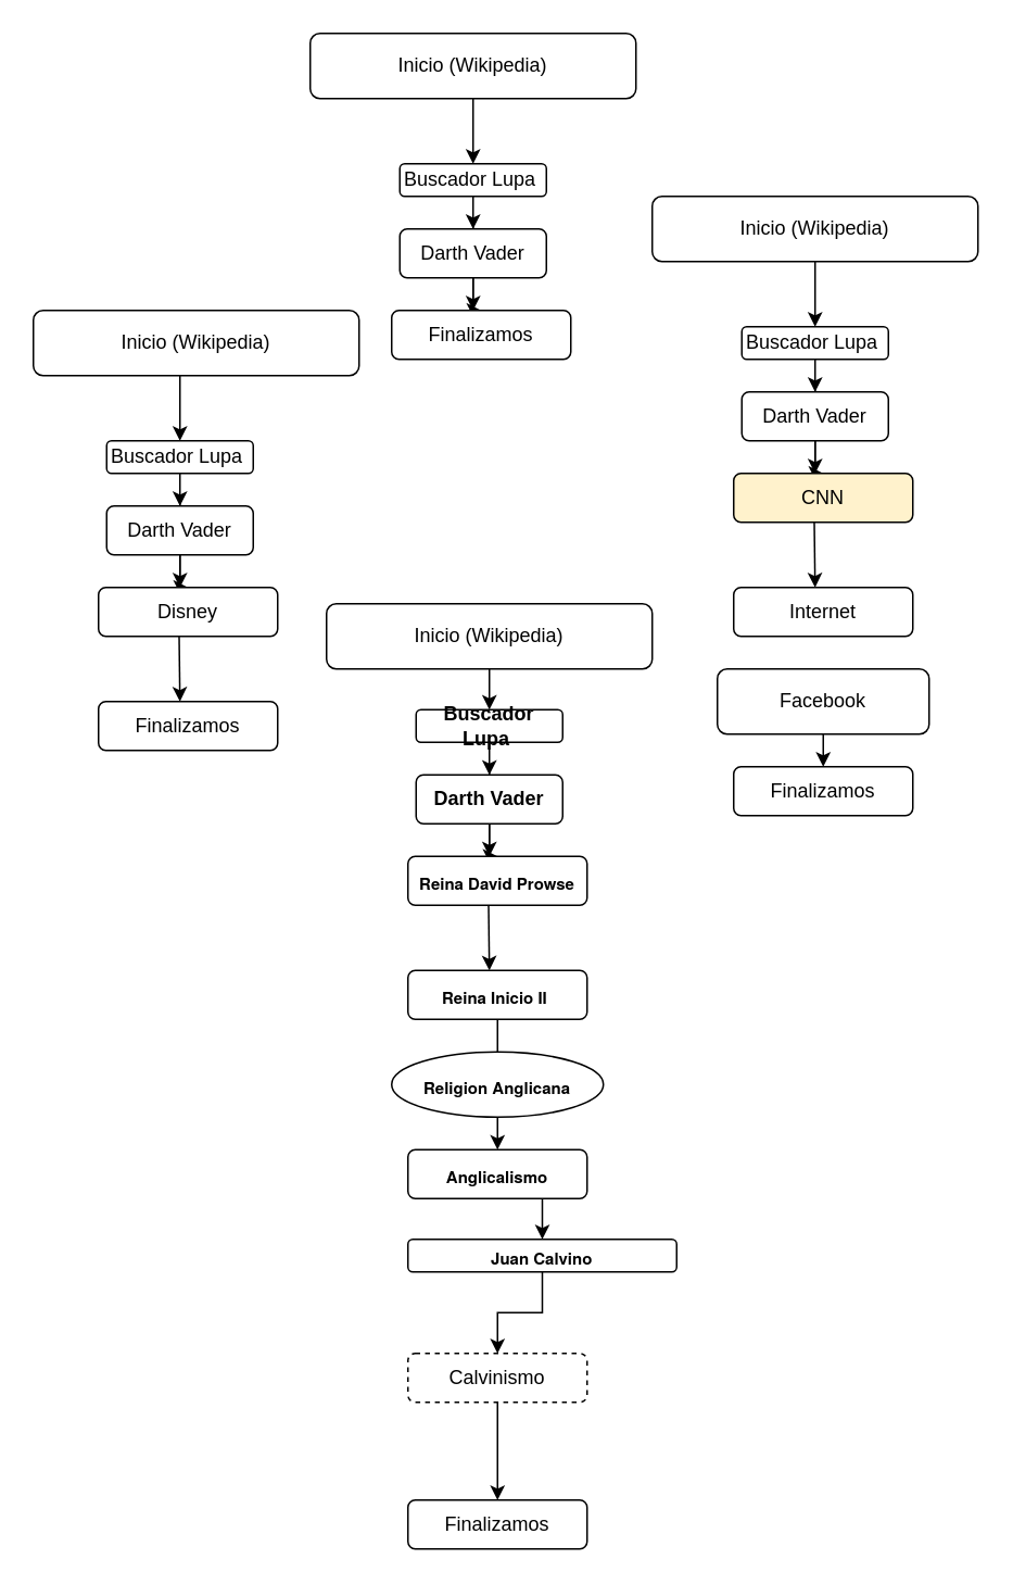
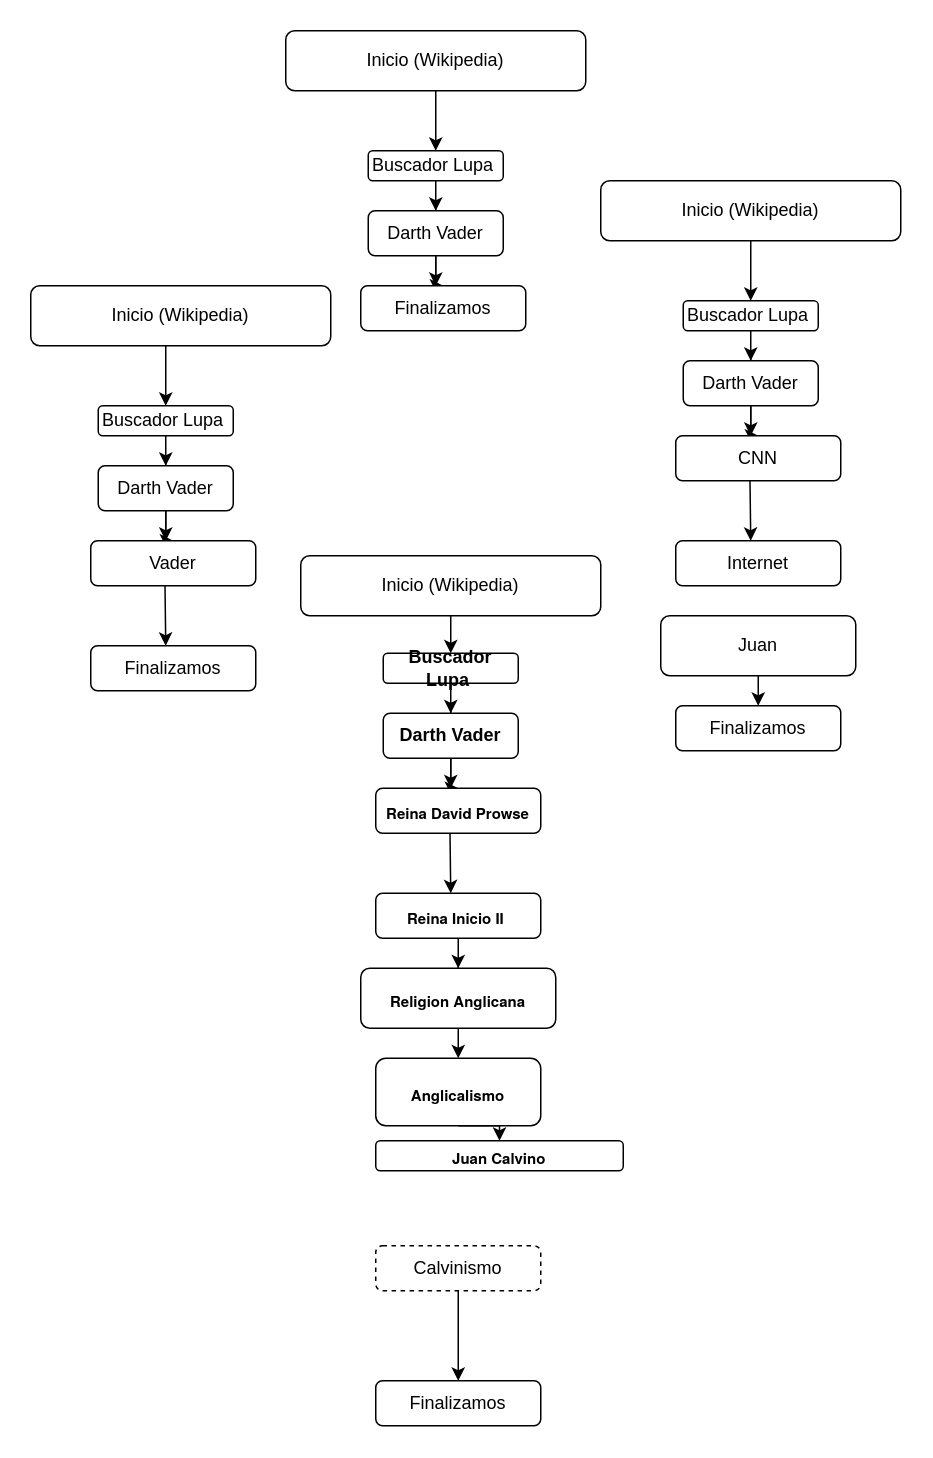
  <mxCell id="0" />
  <mxCell id="1" parent="0" />
  <mxCell id="2" value="Inicio (Wikipedia)" style="rounded=1;whiteSpace=wrap;html=1;" vertex="1" parent="1"><mxGeometry x="190" y="20" width="200" height="40" as="geometry" /></mxCell>
  <mxCell id="3" value="" style="endArrow=classic;html=1;rounded=0;exitX=0.5;exitY=1;exitDx=0;exitDy=0;" edge="1" parent="1" source="2"><mxGeometry width="50" height="50" relative="1" as="geometry"><mxPoint x="300" y="300" as="sourcePoint" /><mxPoint x="290" y="100" as="targetPoint" /></mxGeometry></mxCell>
  <mxCell id="4" value="" style="edgeStyle=orthogonalEdgeStyle;rounded=0;orthogonalLoop=1;jettySize=auto;html=1;" edge="1" parent="1" source="5" target="8"><mxGeometry relative="1" as="geometry" /></mxCell>
  <mxCell id="5" value="Buscador Lupa&amp;nbsp;" style="rounded=1;whiteSpace=wrap;html=1;" vertex="1" parent="1"><mxGeometry x="245" y="100" width="90" height="20" as="geometry" /></mxCell>
  <mxCell id="6" style="edgeStyle=orthogonalEdgeStyle;rounded=0;orthogonalLoop=1;jettySize=auto;html=1;exitX=0.5;exitY=1;exitDx=0;exitDy=0;" edge="1" parent="1" source="8"><mxGeometry relative="1" as="geometry"><mxPoint x="290" y="190" as="targetPoint" /></mxGeometry></mxCell>
  <mxCell id="7" value="" style="edgeStyle=orthogonalEdgeStyle;rounded=0;orthogonalLoop=1;jettySize=auto;html=1;" edge="1" parent="1" source="8" target="9"><mxGeometry relative="1" as="geometry" /></mxCell>
  <mxCell id="8" value="Darth Vader" style="rounded=1;whiteSpace=wrap;html=1;" vertex="1" parent="1"><mxGeometry x="245" y="140" width="90" height="30" as="geometry" /></mxCell>
  <mxCell id="9" value="Finalizamos" style="rounded=1;whiteSpace=wrap;html=1;" vertex="1" parent="1"><mxGeometry x="240" y="190" width="110" height="30" as="geometry" /></mxCell>
  <mxCell id="10" value="" style="endArrow=classic;html=1;rounded=0;exitX=0.5;exitY=1;exitDx=0;exitDy=0;" edge="1" parent="1"><mxGeometry width="50" height="50" relative="1" as="geometry"><mxPoint x="110" y="230" as="sourcePoint" /><mxPoint x="110" y="270" as="targetPoint" /></mxGeometry></mxCell>
  <mxCell id="11" value="" style="edgeStyle=orthogonalEdgeStyle;rounded=0;orthogonalLoop=1;jettySize=auto;html=1;" edge="1" parent="1" source="12" target="15"><mxGeometry relative="1" as="geometry" /></mxCell>
  <mxCell id="12" value="Buscador Lupa&amp;nbsp;" style="rounded=1;whiteSpace=wrap;html=1;" vertex="1" parent="1"><mxGeometry x="65" y="270" width="90" height="20" as="geometry" /></mxCell>
  <mxCell id="13" style="edgeStyle=orthogonalEdgeStyle;rounded=0;orthogonalLoop=1;jettySize=auto;html=1;exitX=0.5;exitY=1;exitDx=0;exitDy=0;" edge="1" parent="1" source="15"><mxGeometry relative="1" as="geometry"><mxPoint x="110" y="360" as="targetPoint" /></mxGeometry></mxCell>
  <mxCell id="14" value="" style="edgeStyle=orthogonalEdgeStyle;rounded=0;orthogonalLoop=1;jettySize=auto;html=1;" edge="1" parent="1" source="15" target="16"><mxGeometry relative="1" as="geometry" /></mxCell>
  <mxCell id="15" value="Darth Vader" style="rounded=1;whiteSpace=wrap;html=1;" vertex="1" parent="1"><mxGeometry x="65" y="310" width="90" height="30" as="geometry" /></mxCell>
- <mxCell id="16" value="Disney" style="rounded=1;whiteSpace=wrap;html=1;" vertex="1" parent="1"><mxGeometry x="60" y="360" width="110" height="30" as="geometry" /></mxCell>
+ <mxCell id="16" value="Vader" style="rounded=1;whiteSpace=wrap;html=1;" vertex="1" parent="1"><mxGeometry x="60" y="360" width="110" height="30" as="geometry" /></mxCell>
  <mxCell id="17" value="Inicio (Wikipedia)" style="rounded=1;whiteSpace=wrap;html=1;" vertex="1" parent="1"><mxGeometry y="190" width="200" height="40" as="geometry" x="20" /></mxCell>
  <mxCell id="18" value="" style="endArrow=classic;html=1;rounded=0;" edge="1" parent="1"><mxGeometry width="50" height="50" relative="1" as="geometry"><mxPoint x="109.5" y="390" as="sourcePoint" /><mxPoint x="110" y="430" as="targetPoint" /></mxGeometry></mxCell>
  <mxCell id="19" value="Finalizamos" style="rounded=1;whiteSpace=wrap;html=1;" vertex="1" parent="1"><mxGeometry x="60" y="430" width="110" height="30" as="geometry" /></mxCell>
  <mxCell id="20" value="" style="endArrow=classic;html=1;rounded=0;exitX=0.5;exitY=1;exitDx=0;exitDy=0;" edge="1" parent="1"><mxGeometry width="50" height="50" relative="1" as="geometry"><mxPoint x="500" y="160" as="sourcePoint" /><mxPoint x="500" y="200" as="targetPoint" /></mxGeometry></mxCell>
  <mxCell id="21" value="" style="edgeStyle=orthogonalEdgeStyle;rounded=0;orthogonalLoop=1;jettySize=auto;html=1;" edge="1" parent="1" source="22" target="25"><mxGeometry relative="1" as="geometry" /></mxCell>
  <mxCell id="22" value="Buscador Lupa&amp;nbsp;" style="rounded=1;whiteSpace=wrap;html=1;" vertex="1" parent="1"><mxGeometry x="455" y="200" width="90" height="20" as="geometry" /></mxCell>
  <mxCell id="23" style="edgeStyle=orthogonalEdgeStyle;rounded=0;orthogonalLoop=1;jettySize=auto;html=1;exitX=0.5;exitY=1;exitDx=0;exitDy=0;" edge="1" parent="1" source="25"><mxGeometry relative="1" as="geometry"><mxPoint x="500" y="290" as="targetPoint" /></mxGeometry></mxCell>
  <mxCell id="24" value="" style="edgeStyle=orthogonalEdgeStyle;rounded=0;orthogonalLoop=1;jettySize=auto;html=1;" edge="1" parent="1" source="25" target="26"><mxGeometry relative="1" as="geometry" /></mxCell>
  <mxCell id="25" value="Darth Vader" style="rounded=1;whiteSpace=wrap;html=1;" vertex="1" parent="1"><mxGeometry x="455" y="240" width="90" height="30" as="geometry" /></mxCell>
- <mxCell id="26" value="CNN" style="rounded=1;whiteSpace=wrap;html=1;fillColor=#fff2cc;" vertex="1" parent="1"><mxGeometry x="450" y="290" width="110" height="30" as="geometry" /></mxCell>
+ <mxCell id="26" value="CNN" style="rounded=1;whiteSpace=wrap;html=1;" vertex="1" parent="1"><mxGeometry x="450" y="290" width="110" height="30" as="geometry" /></mxCell>
  <mxCell id="27" value="" style="endArrow=classic;html=1;rounded=0;" edge="1" parent="1"><mxGeometry width="50" height="50" relative="1" as="geometry"><mxPoint x="499.5" y="320" as="sourcePoint" /><mxPoint x="500" y="360" as="targetPoint" /></mxGeometry></mxCell>
  <mxCell id="28" value="Internet" style="rounded=1;whiteSpace=wrap;html=1;" vertex="1" parent="1"><mxGeometry x="450" y="360" width="110" height="30" as="geometry" /></mxCell>
  <mxCell id="29" value="Inicio (Wikipedia)" style="rounded=1;whiteSpace=wrap;html=1;" vertex="1" parent="1"><mxGeometry x="400" y="120" width="200" height="40" as="geometry" /></mxCell>
  <mxCell id="30" style="edgeStyle=orthogonalEdgeStyle;rounded=0;orthogonalLoop=1;jettySize=auto;html=1;exitX=0.5;exitY=1;exitDx=0;exitDy=0;entryX=0.5;entryY=0;entryDx=0;entryDy=0;" edge="1" parent="1" source="31" target="32"><mxGeometry relative="1" as="geometry" /></mxCell>
- <mxCell id="31" value="Facebook" style="rounded=1;whiteSpace=wrap;html=1;" vertex="1" parent="1"><mxGeometry x="440" y="410" width="130" height="40" as="geometry" /></mxCell>
+ <mxCell id="31" value="Juan" style="rounded=1;whiteSpace=wrap;html=1;" vertex="1" parent="1"><mxGeometry x="440" y="410" width="130" height="40" as="geometry" /></mxCell>
  <mxCell id="32" value="Finalizamos" style="rounded=1;whiteSpace=wrap;html=1;" vertex="1" parent="1"><mxGeometry x="450" y="470" width="110" height="30" as="geometry" /></mxCell>
  <mxCell id="33" value="" style="endArrow=classic;html=1;rounded=0;exitX=0.5;exitY=1;exitDx=0;exitDy=0;fontStyle=1" edge="1" parent="1"><mxGeometry width="50" height="50" relative="1" as="geometry"><mxPoint x="300" y="395" as="sourcePoint" /><mxPoint x="300" y="435" as="targetPoint" /></mxGeometry></mxCell>
  <mxCell id="34" value="" style="edgeStyle=orthogonalEdgeStyle;rounded=0;orthogonalLoop=1;jettySize=auto;html=1;fontStyle=1" edge="1" parent="1" source="35" target="38"><mxGeometry relative="1" as="geometry" /></mxCell>
  <mxCell id="35" value="Buscador Lupa&amp;nbsp;" style="rounded=1;whiteSpace=wrap;html=1;fontStyle=1" vertex="1" parent="1"><mxGeometry x="255" y="435" width="90" height="20" as="geometry" /></mxCell>
  <mxCell id="36" style="edgeStyle=orthogonalEdgeStyle;rounded=0;orthogonalLoop=1;jettySize=auto;html=1;exitX=0.5;exitY=1;exitDx=0;exitDy=0;fontStyle=1" edge="1" parent="1" source="38"><mxGeometry relative="1" as="geometry"><mxPoint x="300" y="525" as="targetPoint" /></mxGeometry></mxCell>
  <mxCell id="37" value="" style="edgeStyle=orthogonalEdgeStyle;rounded=0;orthogonalLoop=1;jettySize=auto;html=1;fontStyle=1" edge="1" parent="1" source="38" target="39"><mxGeometry relative="1" as="geometry" /></mxCell>
  <mxCell id="38" value="Darth Vader" style="rounded=1;whiteSpace=wrap;html=1;fontStyle=1" vertex="1" parent="1"><mxGeometry x="255" y="475" width="90" height="30" as="geometry" /></mxCell>
  <mxCell id="39" value="&lt;p style=&quot;margin: 0px; font-variant-numeric: normal; font-variant-east-asian: normal; font-weight: 400; font-stretch: normal; line-height: normal; font-family: &amp;quot;Helvetica Neue&amp;quot;; text-align: start;&quot; class=&quot;p1&quot;&gt;&lt;b style=&quot;&quot;&gt;&lt;font style=&quot;font-size: 10px;&quot;&gt;Reina David Prowse&lt;/font&gt;&lt;/b&gt;&lt;/p&gt;" style="rounded=1;whiteSpace=wrap;html=1;fontStyle=1" vertex="1" parent="1"><mxGeometry x="250" y="525" width="110" height="30" as="geometry" /></mxCell>
  <mxCell id="40" value="" style="endArrow=classic;html=1;rounded=0;fontStyle=1" edge="1" parent="1"><mxGeometry width="50" height="50" relative="1" as="geometry"><mxPoint x="299.5" y="555" as="sourcePoint" /><mxPoint x="300" y="595" as="targetPoint" /></mxGeometry></mxCell>
- <mxCell id="41" value="" style="edgeStyle=orthogonalEdgeStyle;rounded=0;orthogonalLoop=1;jettySize=auto;html=1;fontStyle=1;endArrow=none;" edge="1" parent="1" source="42" target="44"><mxGeometry relative="1" as="geometry" /></mxCell>
+ <mxCell id="41" value="" style="edgeStyle=orthogonalEdgeStyle;rounded=0;orthogonalLoop=1;jettySize=auto;html=1;fontStyle=1" edge="1" parent="1" source="42" target="44"><mxGeometry relative="1" as="geometry" /></mxCell>
  <mxCell id="42" value="&lt;p style=&quot;margin: 0px; font-variant-numeric: normal; font-variant-east-asian: normal; font-weight: 400; font-stretch: normal; line-height: normal; font-family: &amp;quot;Helvetica Neue&amp;quot;; text-align: start;&quot; class=&quot;p1&quot;&gt;&lt;b style=&quot;&quot;&gt;&lt;font style=&quot;font-size: 10px;&quot;&gt;Reina Inicio II&lt;span style=&quot;&quot; class=&quot;Apple-converted-space&quot;&gt;&amp;nbsp;&lt;/span&gt;&lt;/font&gt;&lt;/b&gt;&lt;/p&gt;" style="rounded=1;whiteSpace=wrap;html=1;fontStyle=1" vertex="1" parent="1"><mxGeometry x="250" y="595" width="110" height="30" as="geometry" /></mxCell>
  <mxCell id="43" style="edgeStyle=orthogonalEdgeStyle;rounded=0;orthogonalLoop=1;jettySize=auto;html=1;exitX=0.5;exitY=1;exitDx=0;exitDy=0;entryX=0.5;entryY=0;entryDx=0;entryDy=0;fontStyle=1" edge="1" parent="1" source="44" target="46"><mxGeometry relative="1" as="geometry" /></mxCell>
- <mxCell id="44" value="&lt;p style=&quot;margin: 0px; font-variant-numeric: normal; font-variant-east-asian: normal; font-weight: 400; font-stretch: normal; line-height: normal; font-family: &amp;quot;Helvetica Neue&amp;quot;; text-align: start;&quot; class=&quot;p1&quot;&gt;&lt;b style=&quot;&quot;&gt;&lt;font style=&quot;font-size: 10px;&quot;&gt;Religion Anglicana&lt;/font&gt;&lt;/b&gt;&lt;/p&gt;" style="ellipse;whiteSpace=wrap;html=1;fontStyle=1;" vertex="1" parent="1"><mxGeometry x="240" y="645" width="130" height="40" as="geometry" /></mxCell>
+ <mxCell id="44" value="&lt;p style=&quot;margin: 0px; font-variant-numeric: normal; font-variant-east-asian: normal; font-weight: 400; font-stretch: normal; line-height: normal; font-family: &amp;quot;Helvetica Neue&amp;quot;; text-align: start;&quot; class=&quot;p1&quot;&gt;&lt;b style=&quot;&quot;&gt;&lt;font style=&quot;font-size: 10px;&quot;&gt;Religion Anglicana&lt;/font&gt;&lt;/b&gt;&lt;/p&gt;" style="rounded=1;whiteSpace=wrap;html=1;fontStyle=1" vertex="1" parent="1"><mxGeometry x="240" y="645" width="130" height="40" as="geometry" /></mxCell>
  <mxCell id="45" style="edgeStyle=orthogonalEdgeStyle;rounded=0;orthogonalLoop=1;jettySize=auto;html=1;exitX=0.5;exitY=1;exitDx=0;exitDy=0;entryX=0.5;entryY=0;entryDx=0;entryDy=0;fontSize=10;" edge="1" parent="1" source="46" target="51"><mxGeometry relative="1" as="geometry" /></mxCell>
- <mxCell id="46" value="&lt;p style=&quot;margin: 0px; font-variant-numeric: normal; font-variant-east-asian: normal; font-weight: 400; font-stretch: normal; line-height: normal; font-family: &amp;quot;Helvetica Neue&amp;quot;; text-align: start;&quot; class=&quot;p1&quot;&gt;&lt;b style=&quot;&quot;&gt;&lt;font style=&quot;font-size: 10px;&quot;&gt;Anglicalismo&lt;/font&gt;&lt;/b&gt;&lt;/p&gt;" style="rounded=1;whiteSpace=wrap;html=1;fontStyle=1" vertex="1" parent="1"><mxGeometry x="250" y="705" width="110" height="30" as="geometry" /></mxCell>
+ <mxCell id="46" value="&lt;p style=&quot;margin: 0px; font-variant-numeric: normal; font-variant-east-asian: normal; font-weight: 400; font-stretch: normal; line-height: normal; font-family: &amp;quot;Helvetica Neue&amp;quot;; text-align: start;&quot; class=&quot;p1&quot;&gt;&lt;b style=&quot;&quot;&gt;&lt;font style=&quot;font-size: 10px;&quot;&gt;Anglicalismo&lt;/font&gt;&lt;/b&gt;&lt;/p&gt;" style="rounded=1;whiteSpace=wrap;html=1;fontStyle=1" vertex="1" parent="1"><mxGeometry x="250" y="705" width="110" height="45" as="geometry" /></mxCell>
  <mxCell id="47" value="Inicio (Wikipedia)" style="rounded=1;whiteSpace=wrap;html=1;" vertex="1" parent="1"><mxGeometry x="200" y="370" width="200" height="40" as="geometry" /></mxCell>
  <mxCell id="48" style="edgeStyle=orthogonalEdgeStyle;rounded=0;orthogonalLoop=1;jettySize=auto;html=1;fontSize=10;" edge="1" parent="1" source="49" target="52"><mxGeometry relative="1" as="geometry" /></mxCell>
  <mxCell id="49" value="Calvinismo" style="rounded=1;whiteSpace=wrap;html=1;dashed=1;" vertex="1" parent="1"><mxGeometry x="250" y="830" width="110" height="30" as="geometry" /></mxCell>
- <mxCell id="50" style="edgeStyle=orthogonalEdgeStyle;rounded=0;orthogonalLoop=1;jettySize=auto;html=1;exitX=0.5;exitY=1;exitDx=0;exitDy=0;fontSize=10;" edge="1" parent="1" source="51" target="49"><mxGeometry relative="1" as="geometry" /></mxCell>
  <mxCell id="51" value="&lt;p style=&quot;margin: 0px; font-variant-numeric: normal; font-variant-east-asian: normal; font-stretch: normal; line-height: normal; font-family: &amp;quot;Helvetica Neue&amp;quot;; text-align: start;&quot; class=&quot;p1&quot;&gt;&lt;b style=&quot;&quot;&gt;&lt;font style=&quot;font-size: 10px;&quot;&gt;Juan Calvino&lt;/font&gt;&lt;/b&gt;&lt;/p&gt;" style="rounded=1;whiteSpace=wrap;html=1;" vertex="1" parent="1"><mxGeometry x="250" y="760" width="165" height="20" as="geometry" /></mxCell>
  <mxCell id="52" value="Finalizamos" style="rounded=1;whiteSpace=wrap;html=1;" vertex="1" parent="1"><mxGeometry x="250" y="920" width="110" height="30" as="geometry" /></mxCell>
